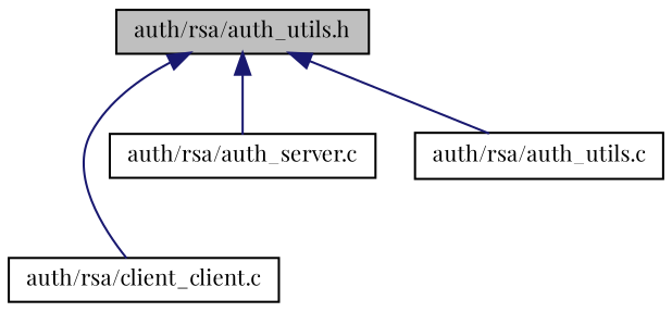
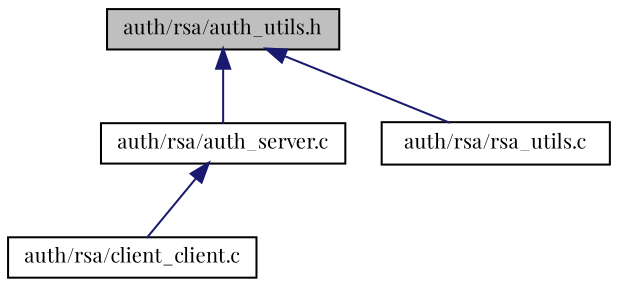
  digraph {
    fontname="Playfair Display"
    node [color=black fillcolor=white fontname="Playfair Display" fontsize=10 shape=record style=filled]
    edge [color=midnightblue dir=back fontname="Playfair Display" fontsize=10 labelfontname=Helvetica labelfontsize=10 style=solid]
    n1 [fillcolor=grey75 fontcolor=black height=0.2 label="auth/rsa/auth_utils.h" width=0.4]
    n2 [height=0.2 label="auth/rsa/client_client.c" width=0.4]
    n3 [height=0.2 label="auth/rsa/auth_server.c" width=0.4]
-   n4 [height=0.2 label="auth/rsa/auth_utils.c" width=0.4]
-   n1 -> n2
+   n4 [height=0.2 label="auth/rsa/rsa_utils.c" width=0.4]
+   n3 -> n2
    n1 -> n3
    n1 -> n4
  }
